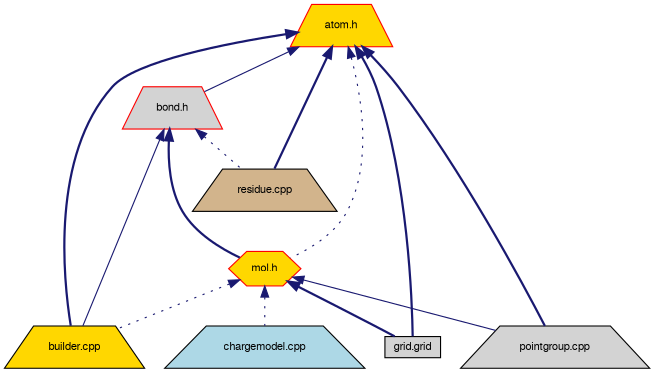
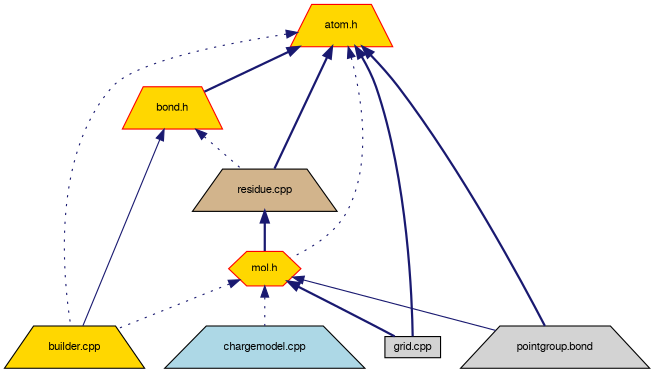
  digraph {
    node [color=black fillcolor=gold fontname=FreeSans fontsize=10 shape=trapezium style=filled]
    edge [color=midnightblue dir=back fontname=FreeSans fontsize=10 labelfontname=FreeSans labelfontsize=10 style=dotted]
    n1 [color=red height=0.2 label="atom.h" width=0.4]
    n2 [color=red height=0.2 label="mol.h" shape=hexagon width=0.4]
    n3 [fillcolor=tan height=0.2 label="residue.cpp" width=0.4]
-   n4 [color=red fillcolor=lightgrey height=0.2 label="bond.h" width=0.4]
+   n4 [color=red height=0.2 label="bond.h" width=0.4]
    n5 [height=0.2 label="builder.cpp" width=0.4]
-   n6 [fillcolor=lightgrey height=0.2 label="grid.grid" shape=box width=0.4]
-   n7 [fillcolor=lightgrey height=0.2 label="pointgroup.cpp" width=0.4]
+   n6 [fillcolor=lightgrey height=0.2 label="grid.cpp" shape=box width=0.4]
+   n7 [fillcolor=lightgrey height=0.2 label="pointgroup.bond" width=0.4]
    n8 [fillcolor=lightblue height=0.2 label="chargemodel.cpp" width=0.4]
    n1 -> n2
    n1 -> n3 [style=bold]
-   n1 -> n4 [style=solid]
-   n1 -> n5 [style=bold]
+   n1 -> n4 [style=bold]
+   n1 -> n5
    n1 -> n6 [style=bold]
    n1 -> n7 [style=bold]
    n2 -> n5
    n2 -> n6 [style=bold]
    n2 -> n7 [style=solid]
    n2 -> n8
-   n4 -> n2 [style=bold]
+   n3 -> n2 [style=bold]
    n4 -> n3
    n4 -> n5 [style=solid]
  }
